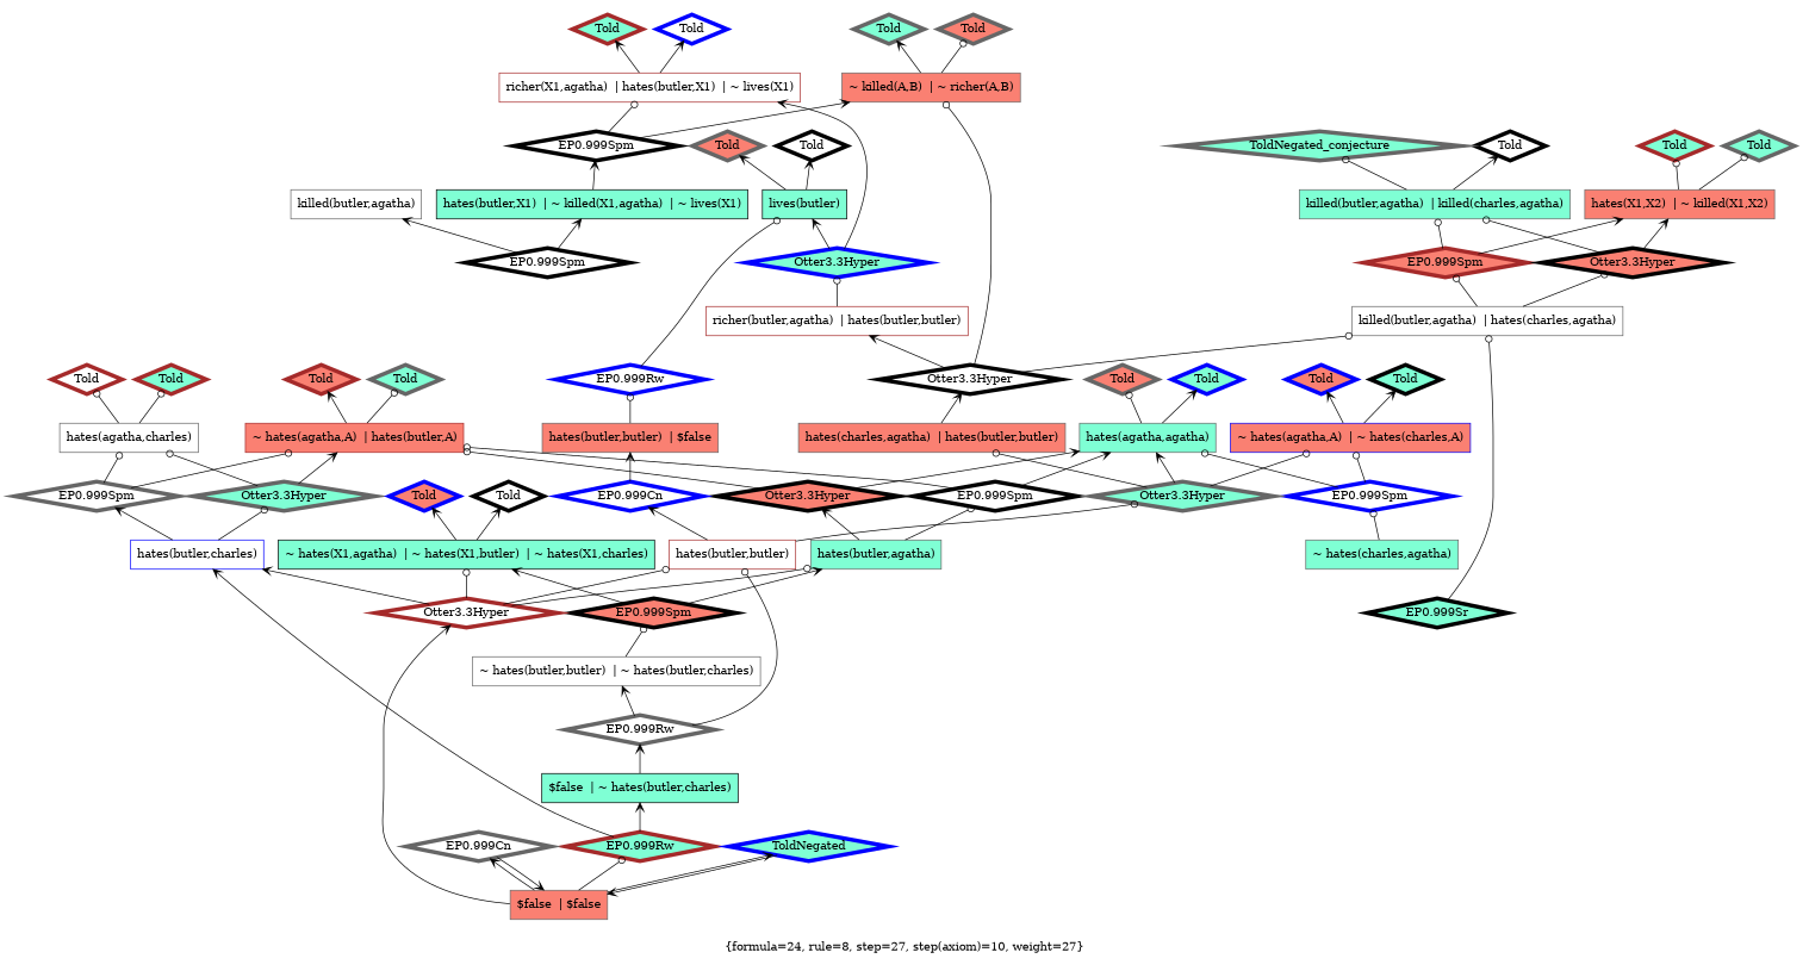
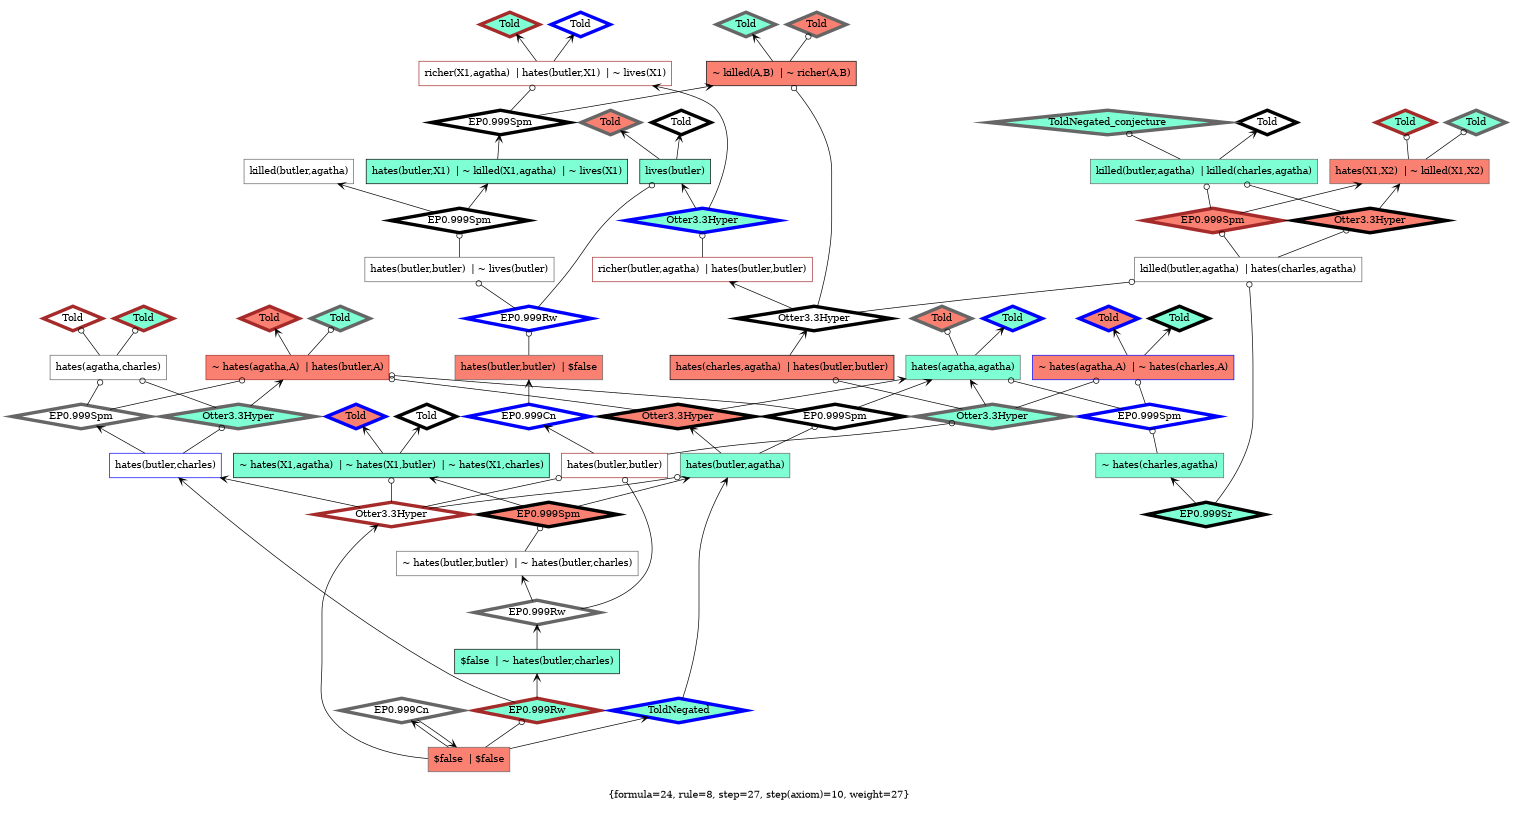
  digraph {
    label="{formula=24, rule=8, step=27, step(axiom)=10, weight=27}"
    labelloc=b
    rankdir=BT
    node [color=gray40 fillcolor=white shape=diamond style=filled penwidth=5]
    edge [arrowhead=vee]
-   n1 [fillcolor=salmon label="hates(charles,agatha)  | hates(butler,butler)" shape=box penwidth=""]
+   n1 [color=black fillcolor=salmon label="hates(charles,agatha)  | hates(butler,butler)" shape=box penwidth=""]
    n2 [color=black label="Otter3.3Hyper"]
-   n3 [fillcolor=salmon label="~ killed(A,B)  | ~ richer(A,B)" shape=box penwidth=""]
+   n3 [color=black fillcolor=salmon label="~ killed(A,B)  | ~ richer(A,B)" shape=box penwidth=""]
    n4 [color=brown label="richer(butler,agatha)  | hates(butler,butler)" shape=box penwidth=""]
    n5 [label="killed(butler,agatha)  | hates(charles,agatha)" shape=box penwidth=""]
    n6 [color=blue fillcolor=salmon label="~ hates(agatha,A)  | ~ hates(charles,A)" shape=box penwidth=""]
    n7 [color=black fillcolor=aquamarine label=Told]
    n8 [color=blue fillcolor=salmon label=Told]
    n9 [fillcolor=aquamarine label="hates(butler,agatha)" shape=box penwidth=""]
    n10 [color=black fillcolor=salmon label="Otter3.3Hyper"]
    n11 [color=black label="EP0.999Spm"]
    n12 [color=brown fillcolor=salmon label="~ hates(agatha,A)  | hates(butler,A)" shape=box penwidth=""]
    n13 [fillcolor=aquamarine label="hates(agatha,agatha)" shape=box penwidth=""]
    n14 [color=blue label="hates(butler,charles)" shape=box penwidth=""]
    n15 [fillcolor=aquamarine label="Otter3.3Hyper"]
    n16 [label="EP0.999Spm"]
    n17 [label="hates(agatha,charles)" shape=box penwidth=""]
    n18 [fillcolor=aquamarine label=Told]
    n19 [fillcolor=salmon label=Told]
    n20 [color=blue fillcolor=aquamarine label="Otter3.3Hyper"]
    n21 [color=brown label="richer(X1,agatha)  | hates(butler,X1)  | ~ lives(X1)" shape=box penwidth=""]
    n22 [color=black fillcolor=aquamarine label="lives(butler)" shape=box penwidth=""]
    n23 [fillcolor=aquamarine label="~ hates(charles,agatha)" shape=box penwidth=""]
    n24 [color=blue label="EP0.999Spm"]
    n25 [color=brown label="hates(butler,butler)" shape=box penwidth=""]
    n26 [color=blue label="EP0.999Cn"]
    n27 [fillcolor=aquamarine label="Otter3.3Hyper"]
    n28 [fillcolor=salmon label="hates(butler,butler)  | $false" shape=box penwidth=""]
    n29 [label="~ hates(butler,butler)  | ~ hates(butler,charles)" shape=box penwidth=""]
    n30 [color=black fillcolor=salmon label="EP0.999Spm"]
    n31 [color=black fillcolor=aquamarine label="~ hates(X1,agatha)  | ~ hates(X1,butler)  | ~ hates(X1,charles)" shape=box penwidth=""]
    n32 [fillcolor=salmon label="$false  | $false" shape=box penwidth=""]
    n33 [color=brown fillcolor=aquamarine label="EP0.999Rw"]
    n34 [label="EP0.999Cn"]
    n35 [color=blue fillcolor=aquamarine label=ToldNegated]
    n36 [color=brown label="Otter3.3Hyper"]
    n37 [color=black fillcolor=aquamarine label="$false  | ~ hates(butler,charles)" shape=box penwidth=""]
    n38 [color=brown fillcolor=salmon label="EP0.999Spm"]
    n39 [color=black fillcolor=salmon label="Otter3.3Hyper"]
    n40 [fillcolor=salmon label="hates(X1,X2)  | ~ killed(X1,X2)" shape=box penwidth=""]
    n41 [fillcolor=aquamarine label="killed(butler,agatha)  | killed(charles,agatha)" shape=box penwidth=""]
    n42 [color=brown fillcolor=aquamarine label=Told]
    n43 [color=brown label=Told]
    n44 [color=brown fillcolor=aquamarine label=Told]
    n45 [color=blue label=Told]
    n46 [fillcolor=aquamarine label=Told]
    n47 [color=brown fillcolor=aquamarine label=Told]
    n48 [fillcolor=aquamarine label=Told]
    n49 [color=brown fillcolor=salmon label=Told]
    n50 [fillcolor=salmon label=Told]
    n51 [color=black label=Told]
+   n52 [label="hates(butler,butler)  | ~ lives(butler)" shape=box penwidth=""]
    n53 [color=black label="EP0.999Spm"]
    n54 [color=black fillcolor=aquamarine label="hates(butler,X1)  | ~ killed(X1,agatha)  | ~ lives(X1)" shape=box penwidth=""]
    n55 [label="killed(butler,agatha)" shape=box penwidth=""]
    n56 [color=black label="EP0.999Spm"]
    n57 [label="EP0.999Rw"]
    n58 [color=blue fillcolor=aquamarine label=Told]
    n59 [fillcolor=salmon label=Told]
    n60 [color=blue fillcolor=salmon label=Told]
    n61 [color=black label=Told]
    n62 [color=blue label="EP0.999Rw"]
    n63 [color=black fillcolor=aquamarine label="EP0.999Sr"]
    n64 [color=black label=Told]
    n65 [fillcolor=aquamarine label=ToldNegated_conjecture]
    n1 -> n2
    n2 -> n3 [arrowhead=odot]
    n2 -> n4
    n2 -> n5 [arrowhead=odot]
    n3 -> n18
    n3 -> n19 [arrowhead=odot]
    n4 -> n20 [arrowhead=odot]
    n5 -> n38 [arrowhead=odot]
    n5 -> n39 [arrowhead=odot]
    n6 -> n7
    n6 -> n8
    n9 -> n10
    n9 -> n11 [arrowhead=odot]
    n10 -> n12 [arrowhead=odot]
    n10 -> n13
    n11 -> n12 [arrowhead=odot]
    n11 -> n13
    n12 -> n48 [arrowhead=odot]
    n12 -> n49
    n13 -> n58
    n13 -> n59 [arrowhead=odot]
    n14 -> n15 [arrowhead=odot]
    n14 -> n16
    n15 -> n12
    n15 -> n17 [arrowhead=odot]
    n16 -> n12 [arrowhead=odot]
    n16 -> n17 [arrowhead=odot]
    n17 -> n42 [arrowhead=odot]
    n17 -> n43 [arrowhead=odot]
    n20 -> n21
    n20 -> n22
    n21 -> n44
    n21 -> n45
    n22 -> n50
    n22 -> n51
    n23 -> n24 [arrowhead=odot]
    n24 -> n6 [arrowhead=odot]
    n24 -> n13 [arrowhead=odot]
    n25 -> n26
    n25 -> n27 [arrowhead=odot]
    n26 -> n28
    n27 -> n1 [arrowhead=odot]
    n27 -> n6 [arrowhead=odot]
    n27 -> n13
    n28 -> n62 [arrowhead=odot]
    n29 -> n30 [arrowhead=odot]
    n30 -> n9
    n30 -> n31
    n31 -> n60
    n31 -> n61
    n32 -> n33 [arrowhead=odot]
    n32 -> n34
    n32 -> n35
    n32 -> n36
    n33 -> n14
    n33 -> n37
    n34 -> n32
-   n35 -> n32
+   n35 -> n9
    n36 -> n9 [arrowhead=odot]
    n36 -> n14
    n36 -> n25 [arrowhead=odot]
    n36 -> n31 [arrowhead=odot]
    n37 -> n57
    n38 -> n40
    n38 -> n41 [arrowhead=odot]
    n39 -> n40
    n39 -> n41 [arrowhead=odot]
    n40 -> n46 [arrowhead=odot]
    n40 -> n47 [arrowhead=odot]
    n41 -> n64
    n41 -> n65 [arrowhead=odot]
+   n52 -> n53 [arrowhead=odot]
    n53 -> n54
    n53 -> n55
    n54 -> n56
    n56 -> n3
    n56 -> n21 [arrowhead=odot]
    n57 -> n25 [arrowhead=odot]
    n57 -> n29
    n62 -> n22 [arrowhead=odot]
+   n62 -> n52 [arrowhead=odot]
    n63 -> n5 [arrowhead=odot]
+   n63 -> n23
  }
